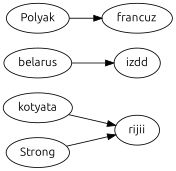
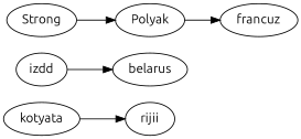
  digraph {
    fontname=Ubuntu
    rankdir=LR
    node [fontname=Ubuntu]
    edge [fontname=Ubuntu]
    n1 [label=kotyata]
    n2 [label=rijii]
    n3 [label=izdd]
    n4 [label=belarus]
    n5 [label=Strong]
    n6 [label=Polyak]
    n7 [label=francuz]
    n1 -> n2
-   n4 -> n3
-   n5 -> n2
+   n3 -> n4
+   n5 -> n6
    n6 -> n7
  }
